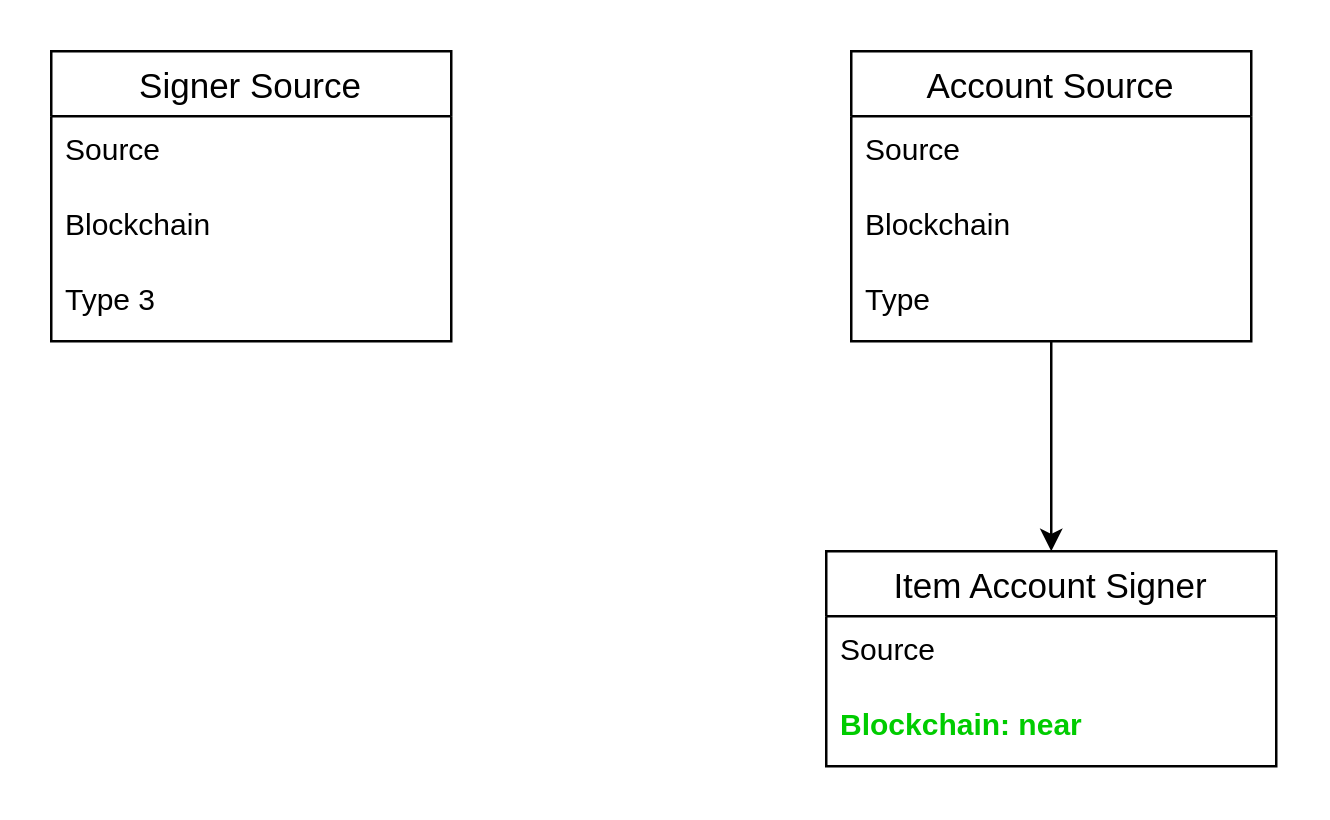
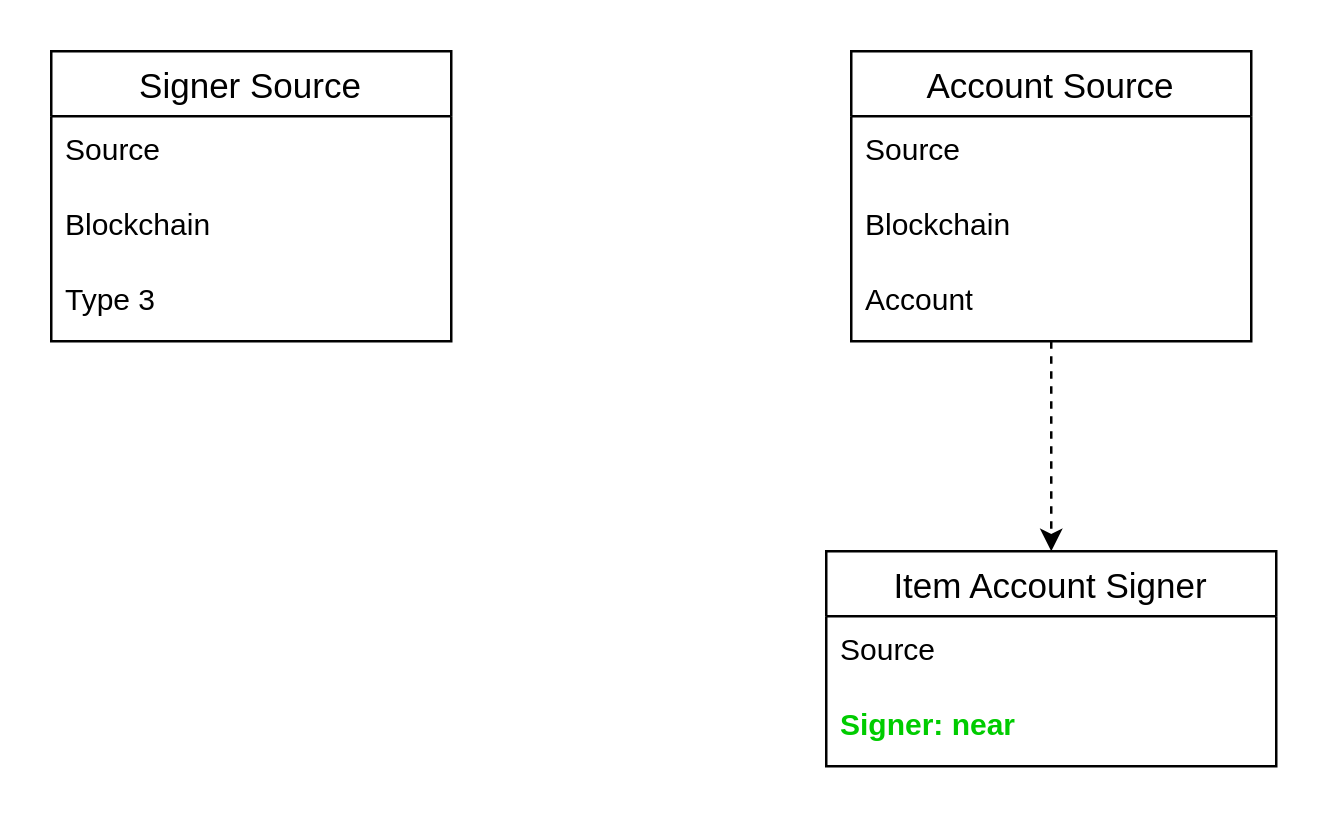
  <mxCell id="0" />
  <mxCell id="1" parent="0" />
- <mxCell id="2" style="edgeStyle=orthogonalEdgeStyle;rounded=0;orthogonalLoop=1;jettySize=auto;html=1;entryX=0.5;entryY=0;entryDx=0;entryDy=0;" edge="1" parent="1" source="3" target="11"><mxGeometry relative="1" as="geometry"><mxPoint x="460" y="220" as="targetPoint" /></mxGeometry></mxCell>
+ <mxCell id="2" style="edgeStyle=orthogonalEdgeStyle;rounded=0;orthogonalLoop=1;jettySize=auto;html=1;entryX=0.5;entryY=0;entryDx=0;entryDy=0;dashed=1;" edge="1" parent="1" source="3" target="11"><mxGeometry relative="1" as="geometry"><mxPoint x="460" y="220" as="targetPoint" /></mxGeometry></mxCell>
  <mxCell id="3" value="Account Source" style="swimlane;fontStyle=0;childLayout=stackLayout;horizontal=1;startSize=26;horizontalStack=0;resizeParent=1;resizeParentMax=0;resizeLast=0;collapsible=1;marginBottom=0;align=center;fontSize=14;" vertex="1" parent="1"><mxGeometry x="340" y="20" width="160" height="116" as="geometry"><mxRectangle x="480" y="40" width="80" height="30" as="alternateBounds" /></mxGeometry></mxCell>
  <mxCell id="4" value="Source" style="text;strokeColor=none;fillColor=none;spacingLeft=4;spacingRight=4;overflow=hidden;rotatable=0;points=[[0,0.5],[1,0.5]];portConstraint=eastwest;fontSize=12;whiteSpace=wrap;html=1;" vertex="1" parent="3"><mxGeometry y="26" width="160" height="30" as="geometry" /></mxCell>
  <mxCell id="5" value="Blockchain" style="text;strokeColor=none;fillColor=none;spacingLeft=4;spacingRight=4;overflow=hidden;rotatable=0;points=[[0,0.5],[1,0.5]];portConstraint=eastwest;fontSize=12;whiteSpace=wrap;html=1;" vertex="1" parent="3"><mxGeometry y="56" width="160" height="30" as="geometry" /></mxCell>
- <mxCell id="6" value="Type" style="text;strokeColor=none;fillColor=none;spacingLeft=4;spacingRight=4;overflow=hidden;rotatable=0;points=[[0,0.5],[1,0.5]];portConstraint=eastwest;fontSize=12;whiteSpace=wrap;html=1;" vertex="1" parent="3"><mxGeometry y="86" width="160" height="30" as="geometry" /></mxCell>
+ <mxCell id="6" value="Account" style="text;strokeColor=none;fillColor=none;spacingLeft=4;spacingRight=4;overflow=hidden;rotatable=0;points=[[0,0.5],[1,0.5]];portConstraint=eastwest;fontSize=12;whiteSpace=wrap;html=1;" vertex="1" parent="3"><mxGeometry y="86" width="160" height="30" as="geometry" /></mxCell>
  <mxCell id="7" value="Signer Source" style="swimlane;fontStyle=0;childLayout=stackLayout;horizontal=1;startSize=26;horizontalStack=0;resizeParent=1;resizeParentMax=0;resizeLast=0;collapsible=1;marginBottom=0;align=center;fontSize=14;" vertex="1" parent="1"><mxGeometry x="20" y="20" width="160" height="116" as="geometry"><mxRectangle x="480" y="40" width="80" height="30" as="alternateBounds" /></mxGeometry></mxCell>
  <mxCell id="8" value="Source" style="text;strokeColor=none;fillColor=none;spacingLeft=4;spacingRight=4;overflow=hidden;rotatable=0;points=[[0,0.5],[1,0.5]];portConstraint=eastwest;fontSize=12;whiteSpace=wrap;html=1;" vertex="1" parent="7"><mxGeometry y="26" width="160" height="30" as="geometry" /></mxCell>
  <mxCell id="9" value="Blockchain" style="text;strokeColor=none;fillColor=none;spacingLeft=4;spacingRight=4;overflow=hidden;rotatable=0;points=[[0,0.5],[1,0.5]];portConstraint=eastwest;fontSize=12;whiteSpace=wrap;html=1;" vertex="1" parent="7"><mxGeometry y="56" width="160" height="30" as="geometry" /></mxCell>
  <mxCell id="10" value="Type 3" style="text;strokeColor=none;fillColor=none;spacingLeft=4;spacingRight=4;overflow=hidden;rotatable=0;points=[[0,0.5],[1,0.5]];portConstraint=eastwest;fontSize=12;whiteSpace=wrap;html=1;" vertex="1" parent="7"><mxGeometry y="86" width="160" height="30" as="geometry" /></mxCell>
  <mxCell id="11" value="Item Account Signer" style="swimlane;fontStyle=0;childLayout=stackLayout;horizontal=1;startSize=26;horizontalStack=0;resizeParent=1;resizeParentMax=0;resizeLast=0;collapsible=1;marginBottom=0;align=center;fontSize=14;" vertex="1" parent="1"><mxGeometry x="330" y="220" width="180" height="86" as="geometry"><mxRectangle x="480" y="40" width="80" height="30" as="alternateBounds" /></mxGeometry></mxCell>
  <mxCell id="12" value="Source" style="text;strokeColor=none;fillColor=none;spacingLeft=4;spacingRight=4;overflow=hidden;rotatable=0;points=[[0,0.5],[1,0.5]];portConstraint=eastwest;fontSize=12;whiteSpace=wrap;html=1;" vertex="1" parent="11"><mxGeometry y="26" width="180" height="30" as="geometry" /></mxCell>
- <mxCell id="13" value="Blockchain: near" style="text;strokeColor=none;fillColor=none;spacingLeft=4;spacingRight=4;overflow=hidden;rotatable=0;points=[[0,0.5],[1,0.5]];portConstraint=eastwest;fontSize=12;whiteSpace=wrap;html=1;fontStyle=1;fontColor=#00CC00;" vertex="1" parent="11"><mxGeometry y="56" width="180" height="30" as="geometry" /></mxCell>
+ <mxCell id="13" value="Signer: near" style="text;strokeColor=none;fillColor=none;spacingLeft=4;spacingRight=4;overflow=hidden;rotatable=0;points=[[0,0.5],[1,0.5]];portConstraint=eastwest;fontSize=12;whiteSpace=wrap;html=1;fontStyle=1;fontColor=#00CC00;" vertex="1" parent="11"><mxGeometry y="56" width="180" height="30" as="geometry" /></mxCell>
